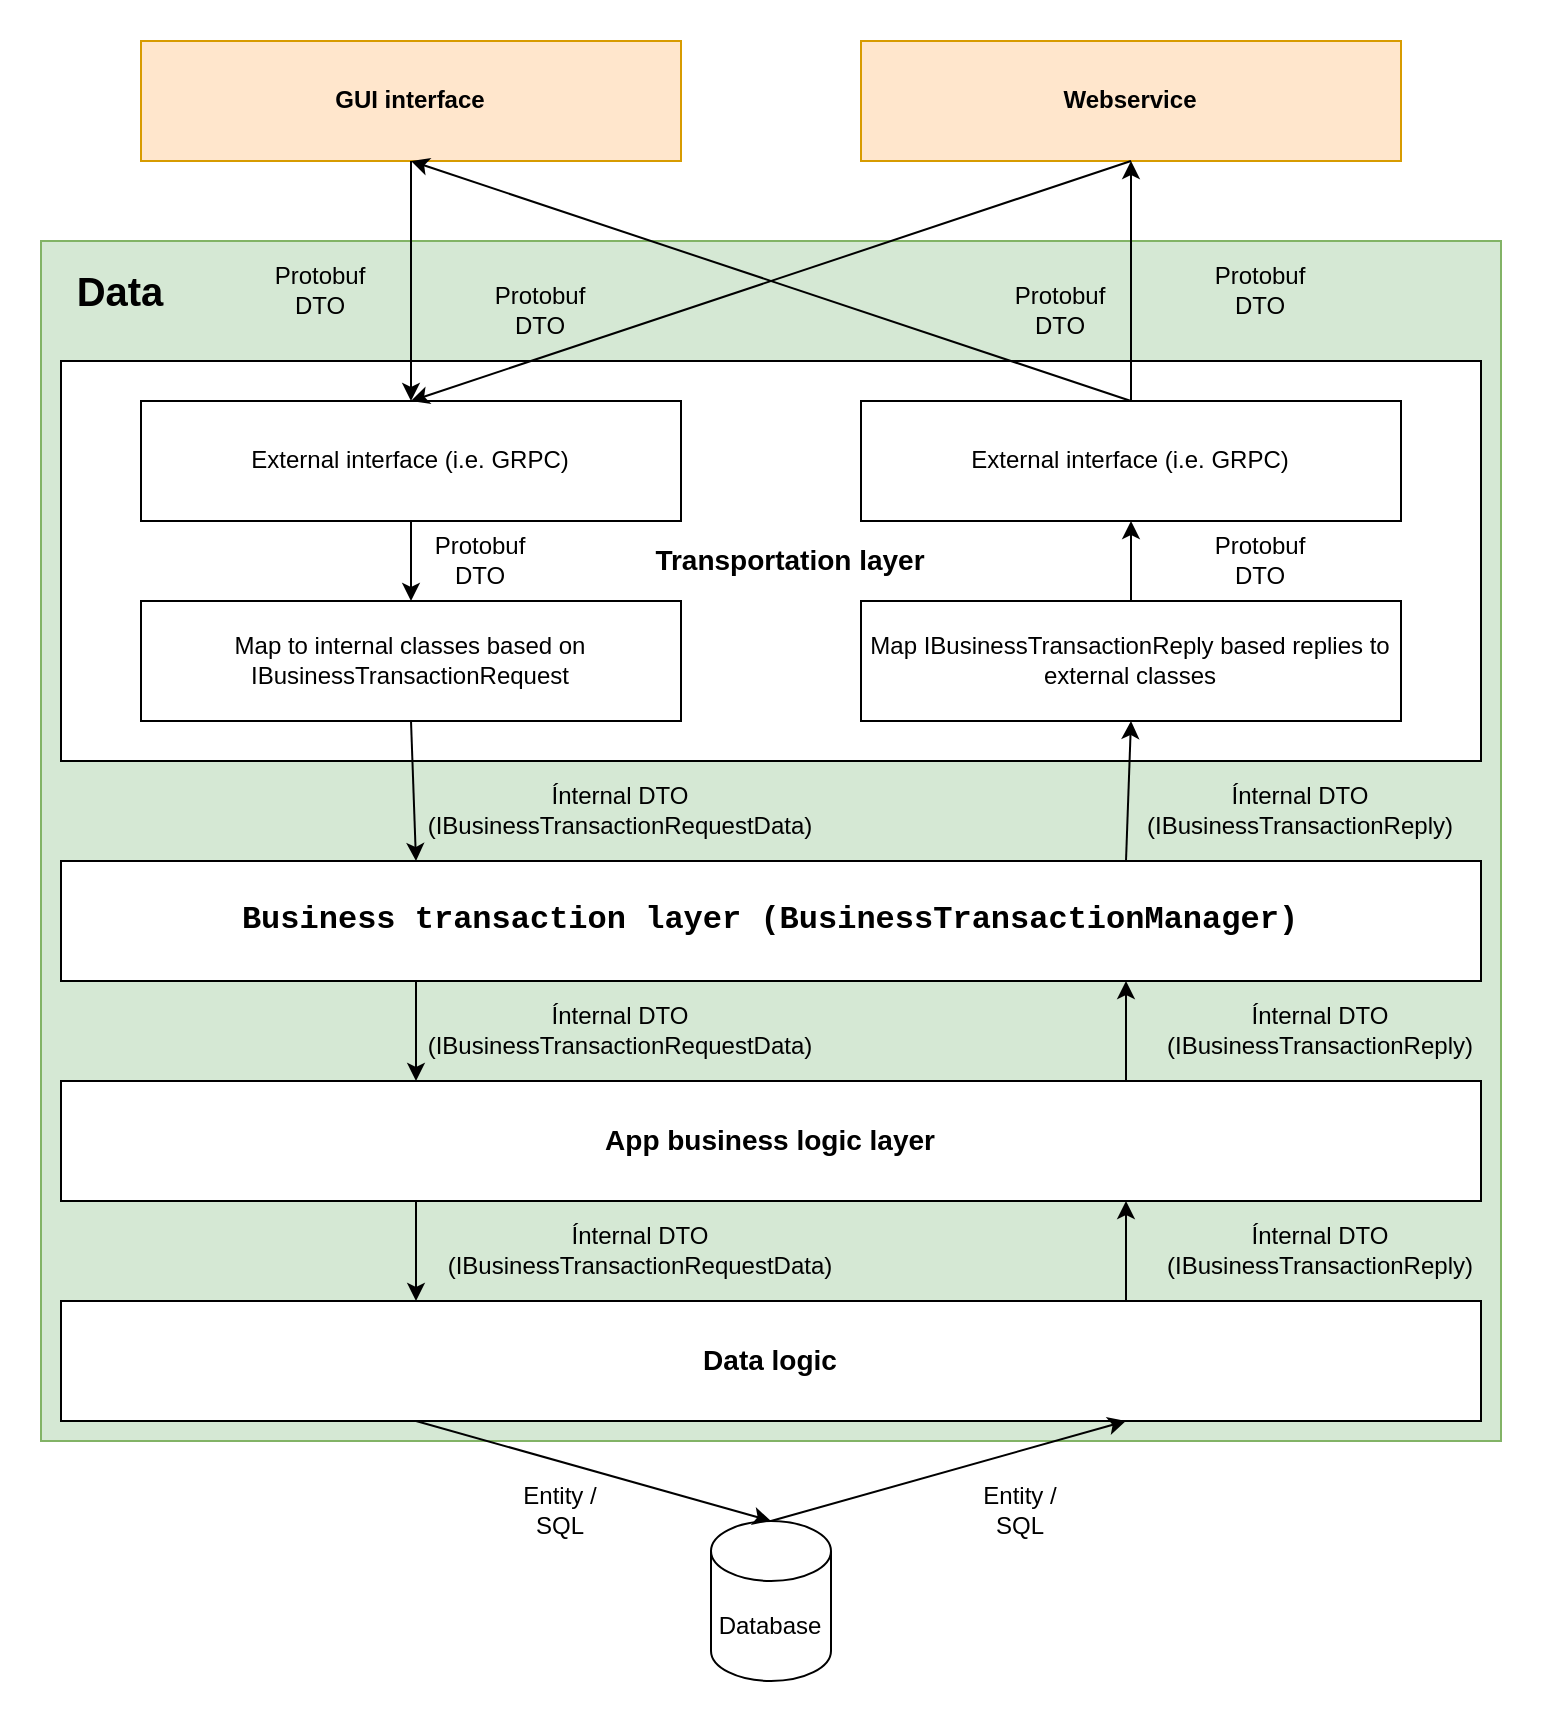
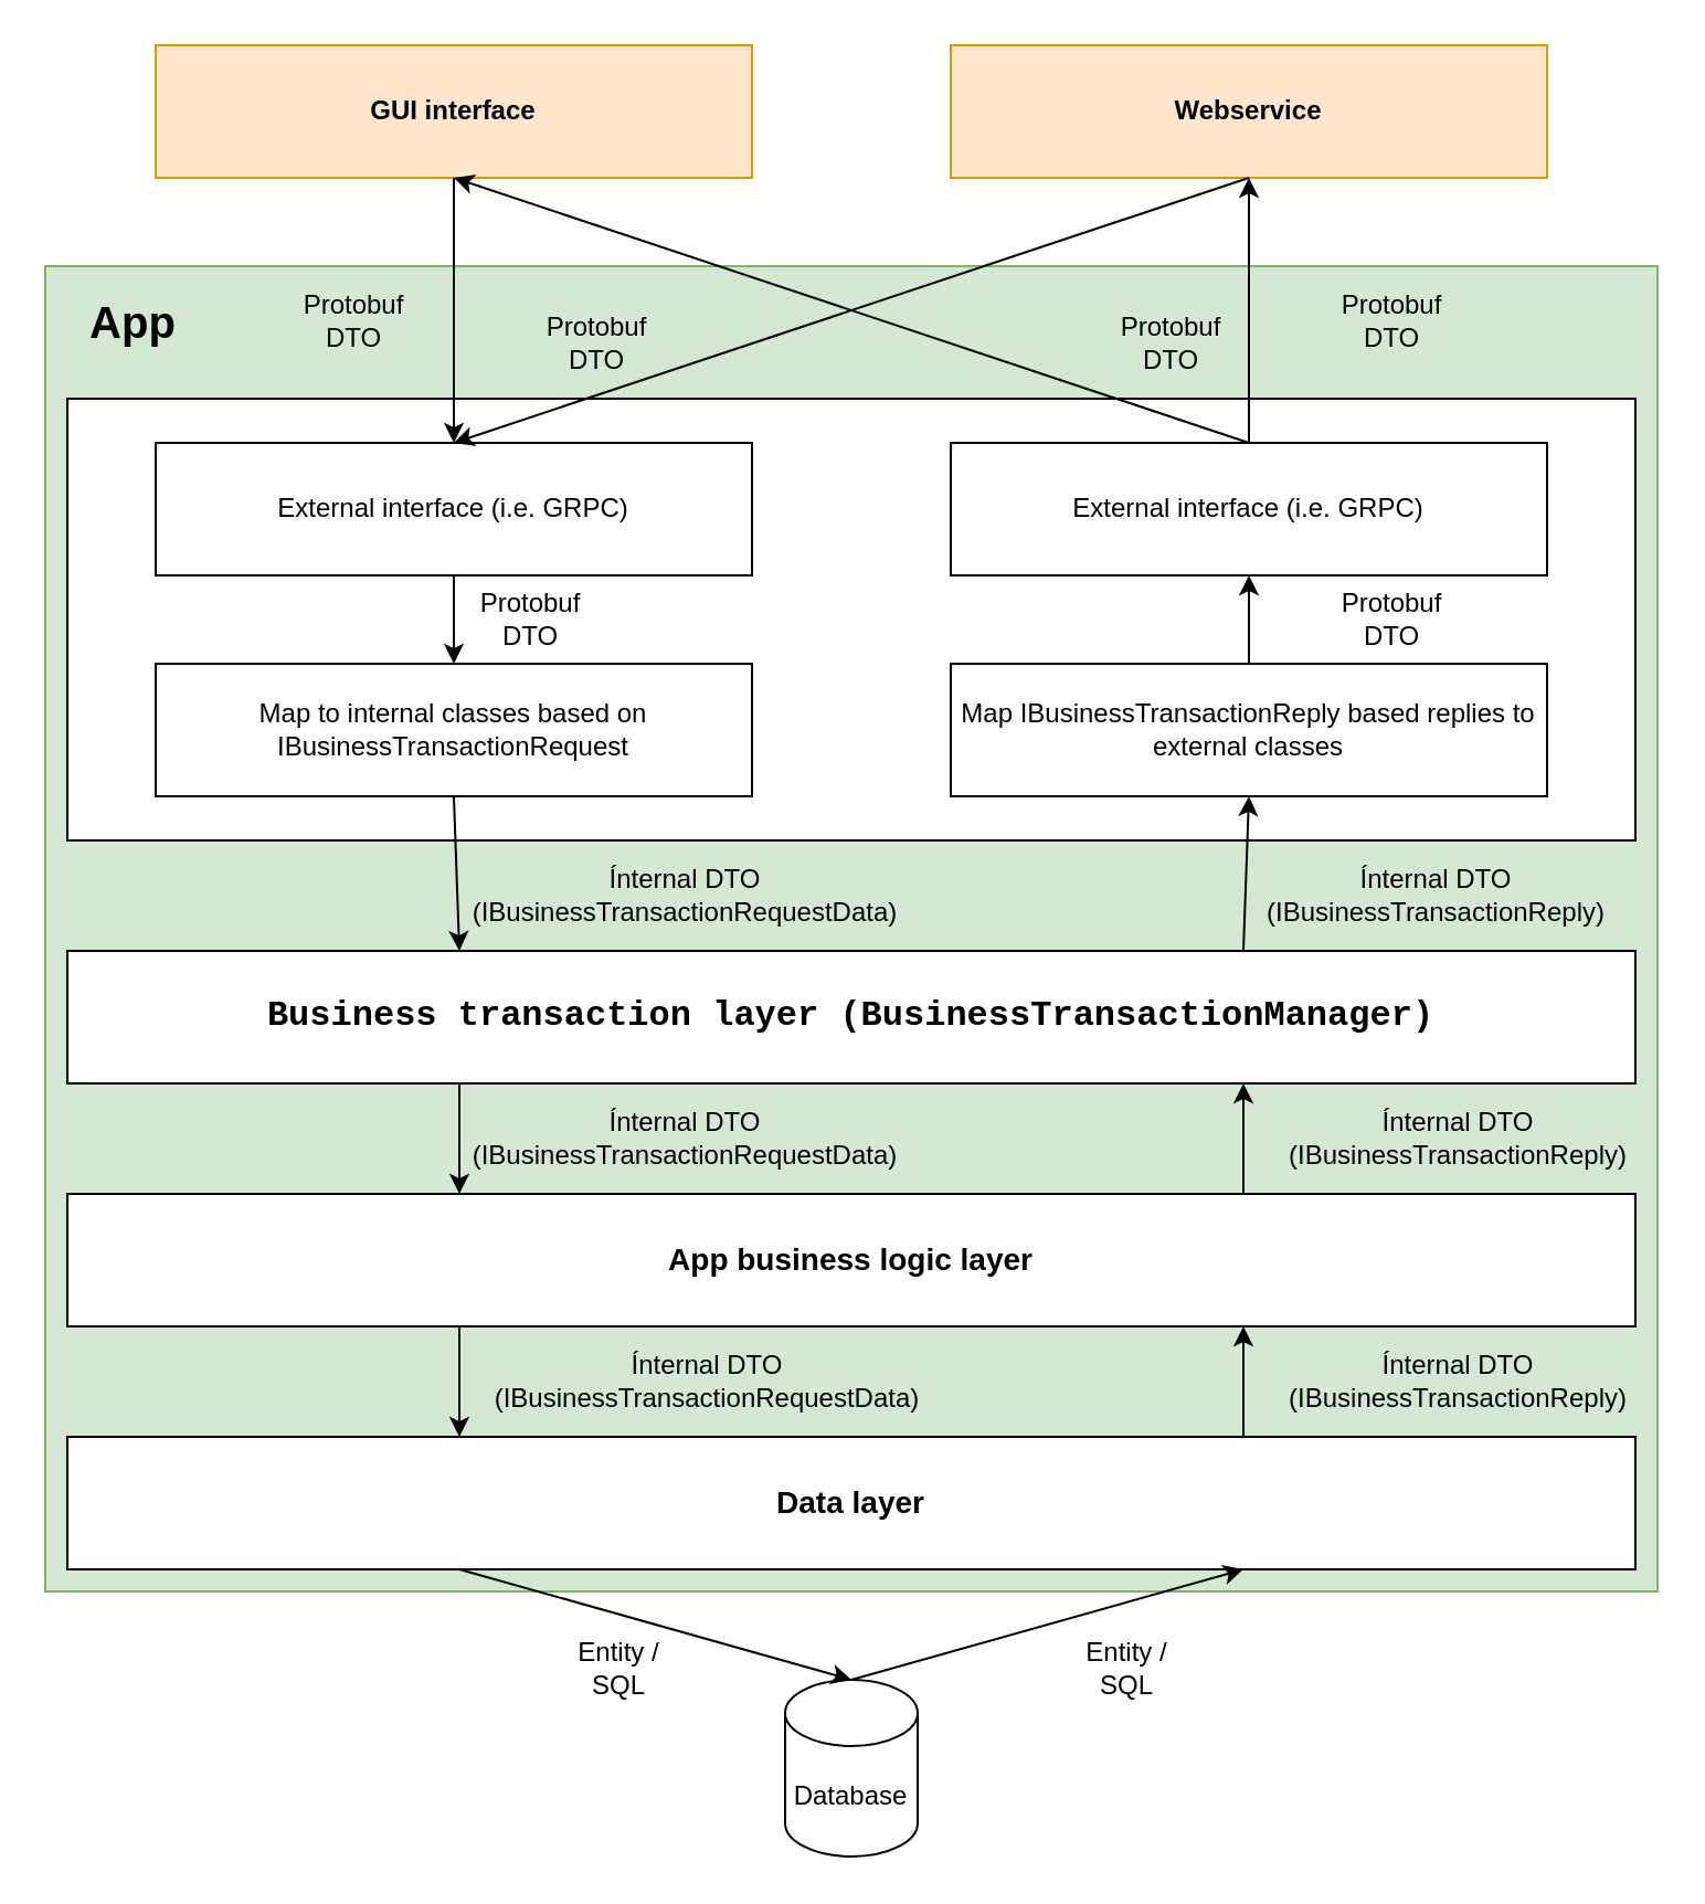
  <mxCell id="0" />
  <mxCell id="1" parent="0" />
  <mxCell id="2" value="" style="rounded=0;whiteSpace=wrap;html=1;fillColor=#d5e8d4;strokeColor=#82b366;" parent="1" vertex="1"><mxGeometry x="20" y="120" width="730" height="600" as="geometry" /></mxCell>
  <mxCell id="3" value="" style="rounded=0;whiteSpace=wrap;html=1;" parent="1" vertex="1"><mxGeometry x="30" y="180" width="710" height="200" as="geometry" /></mxCell>
  <mxCell id="4" value="GUI interface" style="rounded=0;whiteSpace=wrap;html=1;fontStyle=1;fillColor=#ffe6cc;strokeColor=#d79b00;" parent="1" vertex="1"><mxGeometry x="70" y="20" width="270" height="60" as="geometry" /></mxCell>
  <mxCell id="5" value="Webservice" style="rounded=0;whiteSpace=wrap;html=1;fontStyle=1;fillColor=#ffe6cc;strokeColor=#d79b00;" parent="1" vertex="1"><mxGeometry x="430" y="20" width="270" height="60" as="geometry" /></mxCell>
  <mxCell id="6" value="External interface (i.e. GRPC)" style="rounded=0;whiteSpace=wrap;html=1;" parent="1" vertex="1"><mxGeometry x="70" y="200" width="270" height="60" as="geometry" /></mxCell>
  <mxCell id="7" value="" style="endArrow=classic;html=1;rounded=0;exitX=0.5;exitY=1;exitDx=0;exitDy=0;entryX=0.5;entryY=0;entryDx=0;entryDy=0;" parent="1" source="4" target="6" edge="1"><mxGeometry width="50" height="50" relative="1" as="geometry"><mxPoint x="340" y="130" as="sourcePoint" /><mxPoint x="390" y="80" as="targetPoint" /></mxGeometry></mxCell>
  <mxCell id="8" value="" style="endArrow=classic;html=1;rounded=0;exitX=0.5;exitY=1;exitDx=0;exitDy=0;entryX=0.5;entryY=0;entryDx=0;entryDy=0;" parent="1" source="5" target="6" edge="1"><mxGeometry width="50" height="50" relative="1" as="geometry"><mxPoint x="340" y="130" as="sourcePoint" /><mxPoint x="160" y="180" as="targetPoint" /></mxGeometry></mxCell>
  <mxCell id="9" value="Map to internal classes based on IBusinessTransactionRequest" style="rounded=0;whiteSpace=wrap;html=1;" parent="1" vertex="1"><mxGeometry x="70" y="300" width="270" height="60" as="geometry" /></mxCell>
  <mxCell id="10" value="&lt;div style=&quot;background-color: rgb(255, 255, 255); font-family: Consolas, &amp;quot;Courier New&amp;quot;, monospace; line-height: 19px; white-space: pre;&quot;&gt;Business transaction layer (BusinessTransactionManager)&lt;/div&gt;" style="rounded=0;whiteSpace=wrap;html=1;fontSize=16;fontStyle=1" parent="1" vertex="1"><mxGeometry x="30" y="430" width="710" height="60" as="geometry" /></mxCell>
  <mxCell id="11" value="Map IBusinessTransactionReply based replies to external classes" style="rounded=0;whiteSpace=wrap;html=1;" parent="1" vertex="1"><mxGeometry x="430" y="300" width="270" height="60" as="geometry" /></mxCell>
  <mxCell id="12" value="External interface (i.e. GRPC)" style="rounded=0;whiteSpace=wrap;html=1;" parent="1" vertex="1"><mxGeometry x="430" y="200" width="270" height="60" as="geometry" /></mxCell>
  <mxCell id="13" value="" style="endArrow=classic;html=1;rounded=0;exitX=0.5;exitY=0;exitDx=0;exitDy=0;entryX=0.5;entryY=1;entryDx=0;entryDy=0;" parent="1" source="12" target="4" edge="1"><mxGeometry width="50" height="50" relative="1" as="geometry"><mxPoint x="340" y="330" as="sourcePoint" /><mxPoint x="390" y="280" as="targetPoint" /></mxGeometry></mxCell>
  <mxCell id="14" value="" style="endArrow=classic;html=1;rounded=0;entryX=0.5;entryY=1;entryDx=0;entryDy=0;exitX=0.5;exitY=0;exitDx=0;exitDy=0;" parent="1" source="12" target="5" edge="1"><mxGeometry width="50" height="50" relative="1" as="geometry"><mxPoint x="470" y="330" as="sourcePoint" /><mxPoint x="520" y="280" as="targetPoint" /></mxGeometry></mxCell>
  <mxCell id="15" value="" style="endArrow=classic;html=1;rounded=0;entryX=0.5;entryY=0;entryDx=0;entryDy=0;exitX=0.5;exitY=1;exitDx=0;exitDy=0;" parent="1" source="6" target="9" edge="1"><mxGeometry width="50" height="50" relative="1" as="geometry"><mxPoint x="340" y="330" as="sourcePoint" /><mxPoint x="390" y="280" as="targetPoint" /></mxGeometry></mxCell>
  <mxCell id="16" value="" style="endArrow=classic;html=1;rounded=0;entryX=0.5;entryY=1;entryDx=0;entryDy=0;exitX=0.5;exitY=0;exitDx=0;exitDy=0;" parent="1" source="11" target="12" edge="1"><mxGeometry width="50" height="50" relative="1" as="geometry"><mxPoint x="510" y="270" as="sourcePoint" /><mxPoint x="520" y="280" as="targetPoint" /></mxGeometry></mxCell>
  <mxCell id="17" value="" style="endArrow=classic;html=1;rounded=0;exitX=0.5;exitY=1;exitDx=0;exitDy=0;entryX=0.25;entryY=0;entryDx=0;entryDy=0;" parent="1" source="9" target="10" edge="1"><mxGeometry width="50" height="50" relative="1" as="geometry"><mxPoint x="340" y="330" as="sourcePoint" /><mxPoint x="390" y="280" as="targetPoint" /></mxGeometry></mxCell>
  <mxCell id="18" value="" style="endArrow=classic;html=1;rounded=0;exitX=0.75;exitY=0;exitDx=0;exitDy=0;entryX=0.5;entryY=1;entryDx=0;entryDy=0;" parent="1" source="10" target="11" edge="1"><mxGeometry width="50" height="50" relative="1" as="geometry"><mxPoint x="340" y="330" as="sourcePoint" /><mxPoint x="390" y="280" as="targetPoint" /></mxGeometry></mxCell>
  <mxCell id="19" value="App business logic layer" style="rounded=0;whiteSpace=wrap;html=1;fontStyle=1;fontSize=14;" parent="1" vertex="1"><mxGeometry x="30" y="540" width="710" height="60" as="geometry" /></mxCell>
  <mxCell id="20" value="" style="endArrow=classic;html=1;rounded=0;exitX=0.25;exitY=1;exitDx=0;exitDy=0;entryX=0.25;entryY=0;entryDx=0;entryDy=0;" parent="1" source="10" target="19" edge="1"><mxGeometry width="50" height="50" relative="1" as="geometry"><mxPoint x="340" y="340" as="sourcePoint" /><mxPoint x="390" y="290" as="targetPoint" /></mxGeometry></mxCell>
  <mxCell id="21" value="" style="endArrow=classic;html=1;rounded=0;exitX=0.75;exitY=0;exitDx=0;exitDy=0;entryX=0.75;entryY=1;entryDx=0;entryDy=0;" parent="1" source="19" target="10" edge="1"><mxGeometry width="50" height="50" relative="1" as="geometry"><mxPoint x="340" y="340" as="sourcePoint" /><mxPoint x="390" y="290" as="targetPoint" /></mxGeometry></mxCell>
- <mxCell id="22" value="Data" style="text;html=1;align=center;verticalAlign=middle;whiteSpace=wrap;rounded=0;fontSize=20;fontStyle=1" parent="1" vertex="1"><mxGeometry x="30" y="130" width="60" height="30" as="geometry" /></mxCell>
- <mxCell id="23" value="Data logic" style="rounded=0;whiteSpace=wrap;html=1;fontStyle=1;fontSize=14;" parent="1" vertex="1"><mxGeometry x="30" y="650" width="710" height="60" as="geometry" /></mxCell>
+ <mxCell id="22" value="App" style="text;html=1;align=center;verticalAlign=middle;whiteSpace=wrap;rounded=0;fontSize=20;fontStyle=1" parent="1" vertex="1"><mxGeometry x="30" y="130" width="60" height="30" as="geometry" /></mxCell>
+ <mxCell id="23" value="Data layer" style="rounded=0;whiteSpace=wrap;html=1;fontStyle=1;fontSize=14;" parent="1" vertex="1"><mxGeometry x="30" y="650" width="710" height="60" as="geometry" /></mxCell>
  <mxCell id="24" value="Database" style="shape=cylinder3;whiteSpace=wrap;html=1;boundedLbl=1;backgroundOutline=1;size=15;" parent="1" vertex="1"><mxGeometry x="355" y="760" width="60" height="80" as="geometry" /></mxCell>
  <mxCell id="25" value="" style="endArrow=classic;html=1;rounded=0;exitX=0.25;exitY=1;exitDx=0;exitDy=0;entryX=0.5;entryY=0;entryDx=0;entryDy=0;entryPerimeter=0;" parent="1" source="23" target="24" edge="1"><mxGeometry width="50" height="50" relative="1" as="geometry"><mxPoint x="340" y="470" as="sourcePoint" /><mxPoint x="390" y="420" as="targetPoint" /></mxGeometry></mxCell>
  <mxCell id="26" value="" style="endArrow=classic;html=1;rounded=0;exitX=0.25;exitY=1;exitDx=0;exitDy=0;entryX=0.25;entryY=0;entryDx=0;entryDy=0;" parent="1" source="19" target="23" edge="1"><mxGeometry width="50" height="50" relative="1" as="geometry"><mxPoint x="340" y="460" as="sourcePoint" /><mxPoint x="390" y="410" as="targetPoint" /></mxGeometry></mxCell>
  <mxCell id="27" value="" style="endArrow=classic;html=1;rounded=0;exitX=0.75;exitY=0;exitDx=0;exitDy=0;entryX=0.75;entryY=1;entryDx=0;entryDy=0;" parent="1" source="23" target="19" edge="1"><mxGeometry width="50" height="50" relative="1" as="geometry"><mxPoint x="340" y="460" as="sourcePoint" /><mxPoint x="390" y="410" as="targetPoint" /></mxGeometry></mxCell>
  <mxCell id="28" value="" style="endArrow=classic;html=1;rounded=0;exitX=0.5;exitY=0;exitDx=0;exitDy=0;exitPerimeter=0;entryX=0.75;entryY=1;entryDx=0;entryDy=0;" parent="1" source="24" target="23" edge="1"><mxGeometry width="50" height="50" relative="1" as="geometry"><mxPoint x="340" y="470" as="sourcePoint" /><mxPoint x="390" y="420" as="targetPoint" /></mxGeometry></mxCell>
- <mxCell id="29" value="Transportation layer" style="text;html=1;align=center;verticalAlign=middle;whiteSpace=wrap;rounded=0;fontSize=14;fontStyle=1" parent="1" vertex="1"><mxGeometry x="320" y="265" width="150" height="30" as="geometry" /></mxCell>
  <mxCell id="30" value="Protobuf DTO" style="text;html=1;align=center;verticalAlign=middle;whiteSpace=wrap;rounded=0;" parent="1" vertex="1"><mxGeometry x="130" y="130" width="60" height="30" as="geometry" /></mxCell>
  <mxCell id="31" value="Protobuf DTO" style="text;html=1;align=center;verticalAlign=middle;whiteSpace=wrap;rounded=0;" parent="1" vertex="1"><mxGeometry x="600" y="130" width="60" height="30" as="geometry" /></mxCell>
  <mxCell id="32" value="Protobuf DTO" style="text;html=1;align=center;verticalAlign=middle;whiteSpace=wrap;rounded=0;" parent="1" vertex="1"><mxGeometry x="500" y="140" width="60" height="30" as="geometry" /></mxCell>
  <mxCell id="33" value="Protobuf DTO" style="text;html=1;align=center;verticalAlign=middle;whiteSpace=wrap;rounded=0;" parent="1" vertex="1"><mxGeometry x="240" y="140" width="60" height="30" as="geometry" /></mxCell>
  <mxCell id="34" value="Protobuf DTO" style="text;html=1;align=center;verticalAlign=middle;whiteSpace=wrap;rounded=0;" parent="1" vertex="1"><mxGeometry x="210" y="265" width="60" height="30" as="geometry" /></mxCell>
  <mxCell id="35" value="Protobuf DTO" style="text;html=1;align=center;verticalAlign=middle;whiteSpace=wrap;rounded=0;" parent="1" vertex="1"><mxGeometry x="600" y="265" width="60" height="30" as="geometry" /></mxCell>
  <mxCell id="36" value="Entity / SQL" style="text;html=1;align=center;verticalAlign=middle;whiteSpace=wrap;rounded=0;" parent="1" vertex="1"><mxGeometry x="250" y="740" width="60" height="30" as="geometry" /></mxCell>
  <mxCell id="37" value="Entity / SQL" style="text;html=1;align=center;verticalAlign=middle;whiteSpace=wrap;rounded=0;" parent="1" vertex="1"><mxGeometry x="480" y="740" width="60" height="30" as="geometry" /></mxCell>
  <mxCell id="38" value="Ínternal DTO&lt;div&gt;(IBusinessTransactionRequestData)&lt;/div&gt;" style="text;html=1;align=center;verticalAlign=middle;whiteSpace=wrap;rounded=0;" parent="1" vertex="1"><mxGeometry x="280" y="390" width="60" height="30" as="geometry" /></mxCell>
  <mxCell id="39" value="Ínternal DTO&lt;div&gt;(IBusinessTransactionReply)&lt;/div&gt;" style="text;html=1;align=center;verticalAlign=middle;whiteSpace=wrap;rounded=0;" parent="1" vertex="1"><mxGeometry x="630" y="500" width="60" height="30" as="geometry" /></mxCell>
  <mxCell id="40" value="Ínternal DTO&lt;div&gt;(IBusinessTransactionReply)&lt;/div&gt;" style="text;html=1;align=center;verticalAlign=middle;whiteSpace=wrap;rounded=0;" parent="1" vertex="1"><mxGeometry x="620" y="390" width="60" height="30" as="geometry" /></mxCell>
  <mxCell id="41" value="Ínternal DTO&lt;div&gt;(IBusinessTransactionReply)&lt;/div&gt;" style="text;html=1;align=center;verticalAlign=middle;whiteSpace=wrap;rounded=0;" parent="1" vertex="1"><mxGeometry x="630" y="610" width="60" height="30" as="geometry" /></mxCell>
  <mxCell id="42" value="Ínternal DTO&lt;div&gt;(IBusinessTransactionRequestData)&lt;/div&gt;" style="text;html=1;align=center;verticalAlign=middle;whiteSpace=wrap;rounded=0;" vertex="1" parent="1"><mxGeometry x="280" y="500" width="60" height="30" as="geometry" /></mxCell>
  <mxCell id="43" value="Ínternal DTO&lt;div&gt;(IBusinessTransactionRequestData)&lt;/div&gt;" style="text;html=1;align=center;verticalAlign=middle;whiteSpace=wrap;rounded=0;" vertex="1" parent="1"><mxGeometry x="290" y="610" width="60" height="30" as="geometry" /></mxCell>
